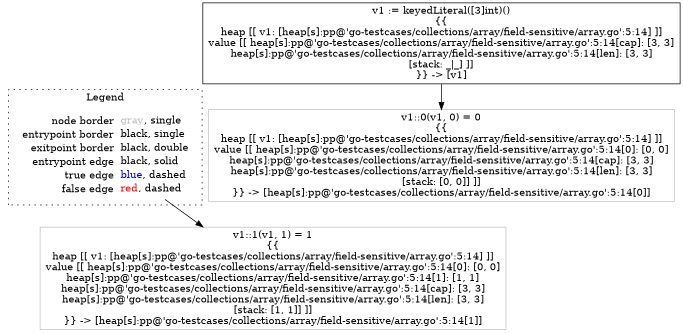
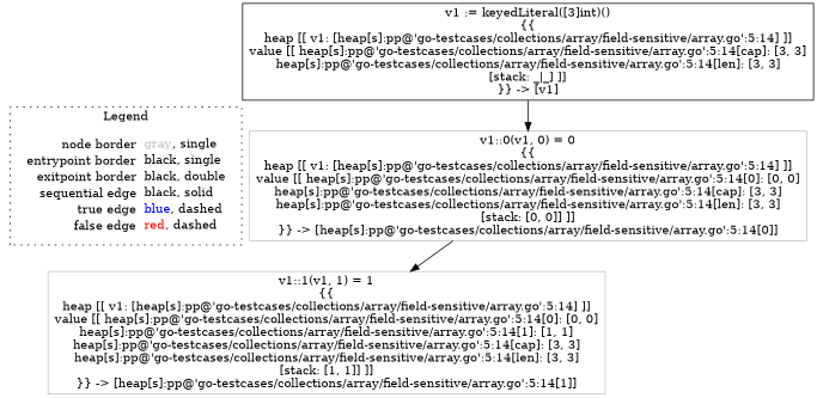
  digraph {
    node [shape=rect color=gray]
    edge [color=black]
-   n1 [label=<<table border="0" cellpadding="2" cellspacing="0" cellborder="0"><tr><td align="right">node border&nbsp;</td><td align="left"><font color="gray">gray</font>, single</td></tr><tr><td align="right">entrypoint border&nbsp;</td><td align="left"><font color="black">black</font>, single</td></tr><tr><td align="right">exitpoint border&nbsp;</td><td align="left"><font color="black">black</font>, double</td></tr><tr><td align="right">entrypoint edge&nbsp;</td><td align="left"><font color="black">black</font>, solid</td></tr><tr><td align="right">true edge&nbsp;</td><td align="left"><font color="blue">blue</font>, dashed</td></tr><tr><td align="right">false edge&nbsp;</td><td align="left"><font color="red">red</font>, dashed</td></tr></table>> shape=plaintext color=""]
+   n1 [label=<<table border="0" cellpadding="2" cellspacing="0" cellborder="0"><tr><td align="right">node border&nbsp;</td><td align="left"><font color="gray">gray</font>, single</td></tr><tr><td align="right">entrypoint border&nbsp;</td><td align="left"><font color="black">black</font>, single</td></tr><tr><td align="right">exitpoint border&nbsp;</td><td align="left"><font color="black">black</font>, double</td></tr><tr><td align="right">sequential edge&nbsp;</td><td align="left"><font color="black">black</font>, solid</td></tr><tr><td align="right">true edge&nbsp;</td><td align="left"><font color="blue">blue</font>, dashed</td></tr><tr><td align="right">false edge&nbsp;</td><td align="left"><font color="red">red</font>, dashed</td></tr></table>> shape=plaintext color=""]
    n2 [color=black label=<v1 := keyedLiteral([3]int)()<BR/>{{<BR/>heap [[ v1: [heap[s]:pp@'go-testcases/collections/array/field-sensitive/array.go':5:14] ]]<BR/>value [[ heap[s]:pp@'go-testcases/collections/array/field-sensitive/array.go':5:14[cap]: [3, 3]<BR/>heap[s]:pp@'go-testcases/collections/array/field-sensitive/array.go':5:14[len]: [3, 3]<BR/>[stack: _|_] ]]<BR/>}} -&gt; [v1]>]
    n3 [label=<v1::0(v1, 0) = 0<BR/>{{<BR/>heap [[ v1: [heap[s]:pp@'go-testcases/collections/array/field-sensitive/array.go':5:14] ]]<BR/>value [[ heap[s]:pp@'go-testcases/collections/array/field-sensitive/array.go':5:14[0]: [0, 0]<BR/>heap[s]:pp@'go-testcases/collections/array/field-sensitive/array.go':5:14[cap]: [3, 3]<BR/>heap[s]:pp@'go-testcases/collections/array/field-sensitive/array.go':5:14[len]: [3, 3]<BR/>[stack: [0, 0]] ]]<BR/>}} -&gt; [heap[s]:pp@'go-testcases/collections/array/field-sensitive/array.go':5:14[0]]>]
    n4 [label=<v1::1(v1, 1) = 1<BR/>{{<BR/>heap [[ v1: [heap[s]:pp@'go-testcases/collections/array/field-sensitive/array.go':5:14] ]]<BR/>value [[ heap[s]:pp@'go-testcases/collections/array/field-sensitive/array.go':5:14[0]: [0, 0]<BR/>heap[s]:pp@'go-testcases/collections/array/field-sensitive/array.go':5:14[1]: [1, 1]<BR/>heap[s]:pp@'go-testcases/collections/array/field-sensitive/array.go':5:14[cap]: [3, 3]<BR/>heap[s]:pp@'go-testcases/collections/array/field-sensitive/array.go':5:14[len]: [3, 3]<BR/>[stack: [1, 1]] ]]<BR/>}} -&gt; [heap[s]:pp@'go-testcases/collections/array/field-sensitive/array.go':5:14[1]]>]
    subgraph cluster_1 {
      label=Legend
      style=dotted
      n1
    }
    n2 -> n3
-   n1 -> n4
+   n3 -> n4
  }
